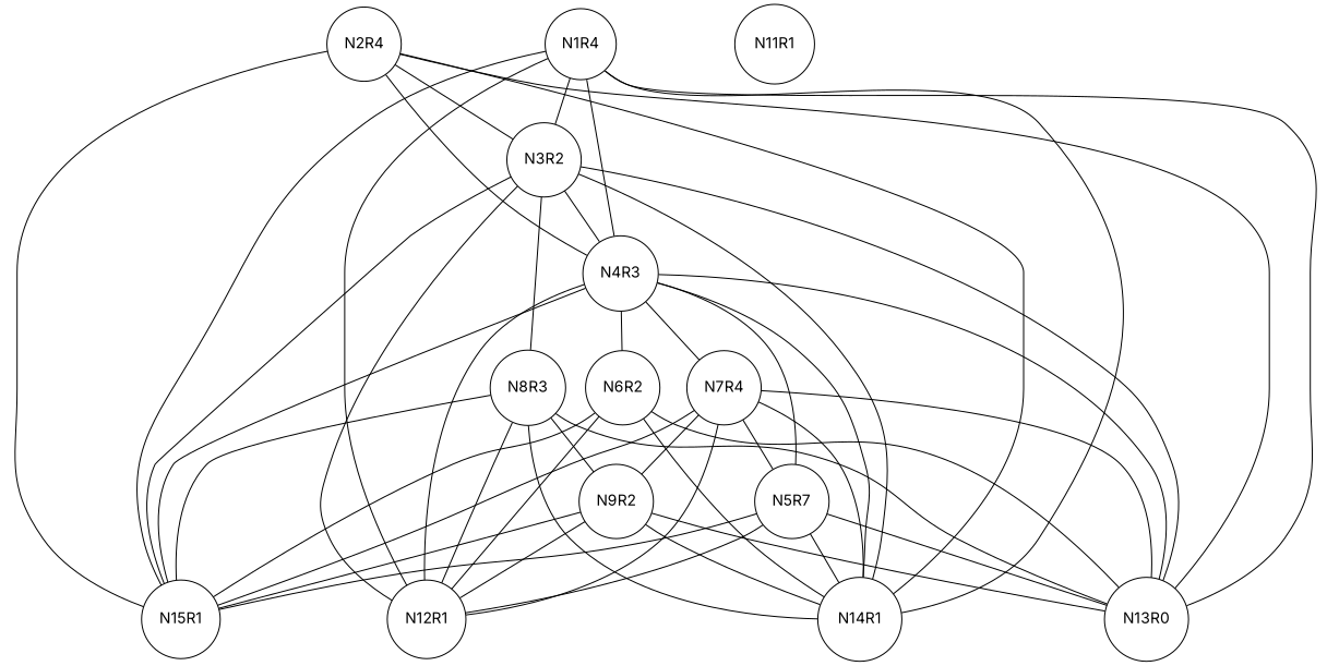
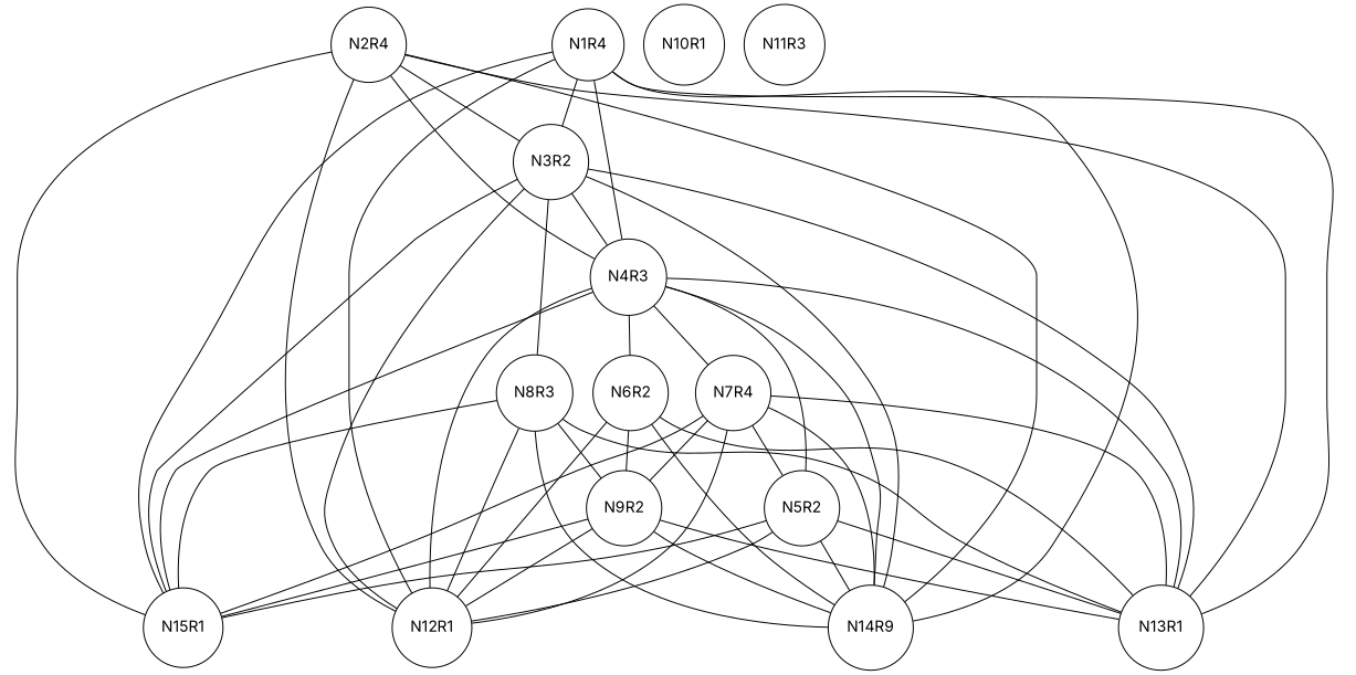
  graph {
    fontname=Inter
    node [fontname=Inter shape=circle]
    edge [fontname=Inter]
    N1R4
    N3R2
    N4R3
    N12R1
-   N13R1 [label=N13R0]
-   N14R1
+   N13R1
+   N14R1 [label=N14R9]
    N15R1
    N8R3
-   N5R2 [label=N5R7]
+   N5R2
    N6R2
    N7R4
    N2R4
    N9R2
-   N11R1
+   N10R1
+   N11R1 [label=N11R3]
    N1R4 -- N3R2
    N1R4 -- N4R3
    N1R4 -- N12R1
    N1R4 -- N13R1
    N1R4 -- N14R1
    N1R4 -- N15R1
    N3R2 -- N4R3
    N3R2 -- N12R1
    N3R2 -- N13R1
    N3R2 -- N14R1
    N3R2 -- N15R1
    N3R2 -- N8R3
    N4R3 -- N12R1
    N4R3 -- N13R1
    N4R3 -- N14R1
    N4R3 -- N15R1
    N4R3 -- N5R2
    N4R3 -- N6R2
    N4R3 -- N7R4
    N8R3 -- N12R1
    N8R3 -- N13R1
    N8R3 -- N14R1
    N8R3 -- N15R1
    N8R3 -- N9R2
    N5R2 -- N12R1
    N5R2 -- N13R1
    N5R2 -- N14R1
    N5R2 -- N15R1
    N6R2 -- N12R1
    N6R2 -- N13R1
    N6R2 -- N14R1
-   N6R2 -- N15R1
+   N6R2 -- N9R2
    N7R4 -- N12R1
    N7R4 -- N13R1
    N7R4 -- N14R1
    N7R4 -- N15R1
    N7R4 -- N5R2
    N7R4 -- N9R2
    N2R4 -- N3R2
    N2R4 -- N4R3
+   N2R4 -- N12R1
    N2R4 -- N13R1
    N2R4 -- N14R1
    N2R4 -- N15R1
    N9R2 -- N12R1
    N9R2 -- N13R1
    N9R2 -- N14R1
    N9R2 -- N15R1
  }
